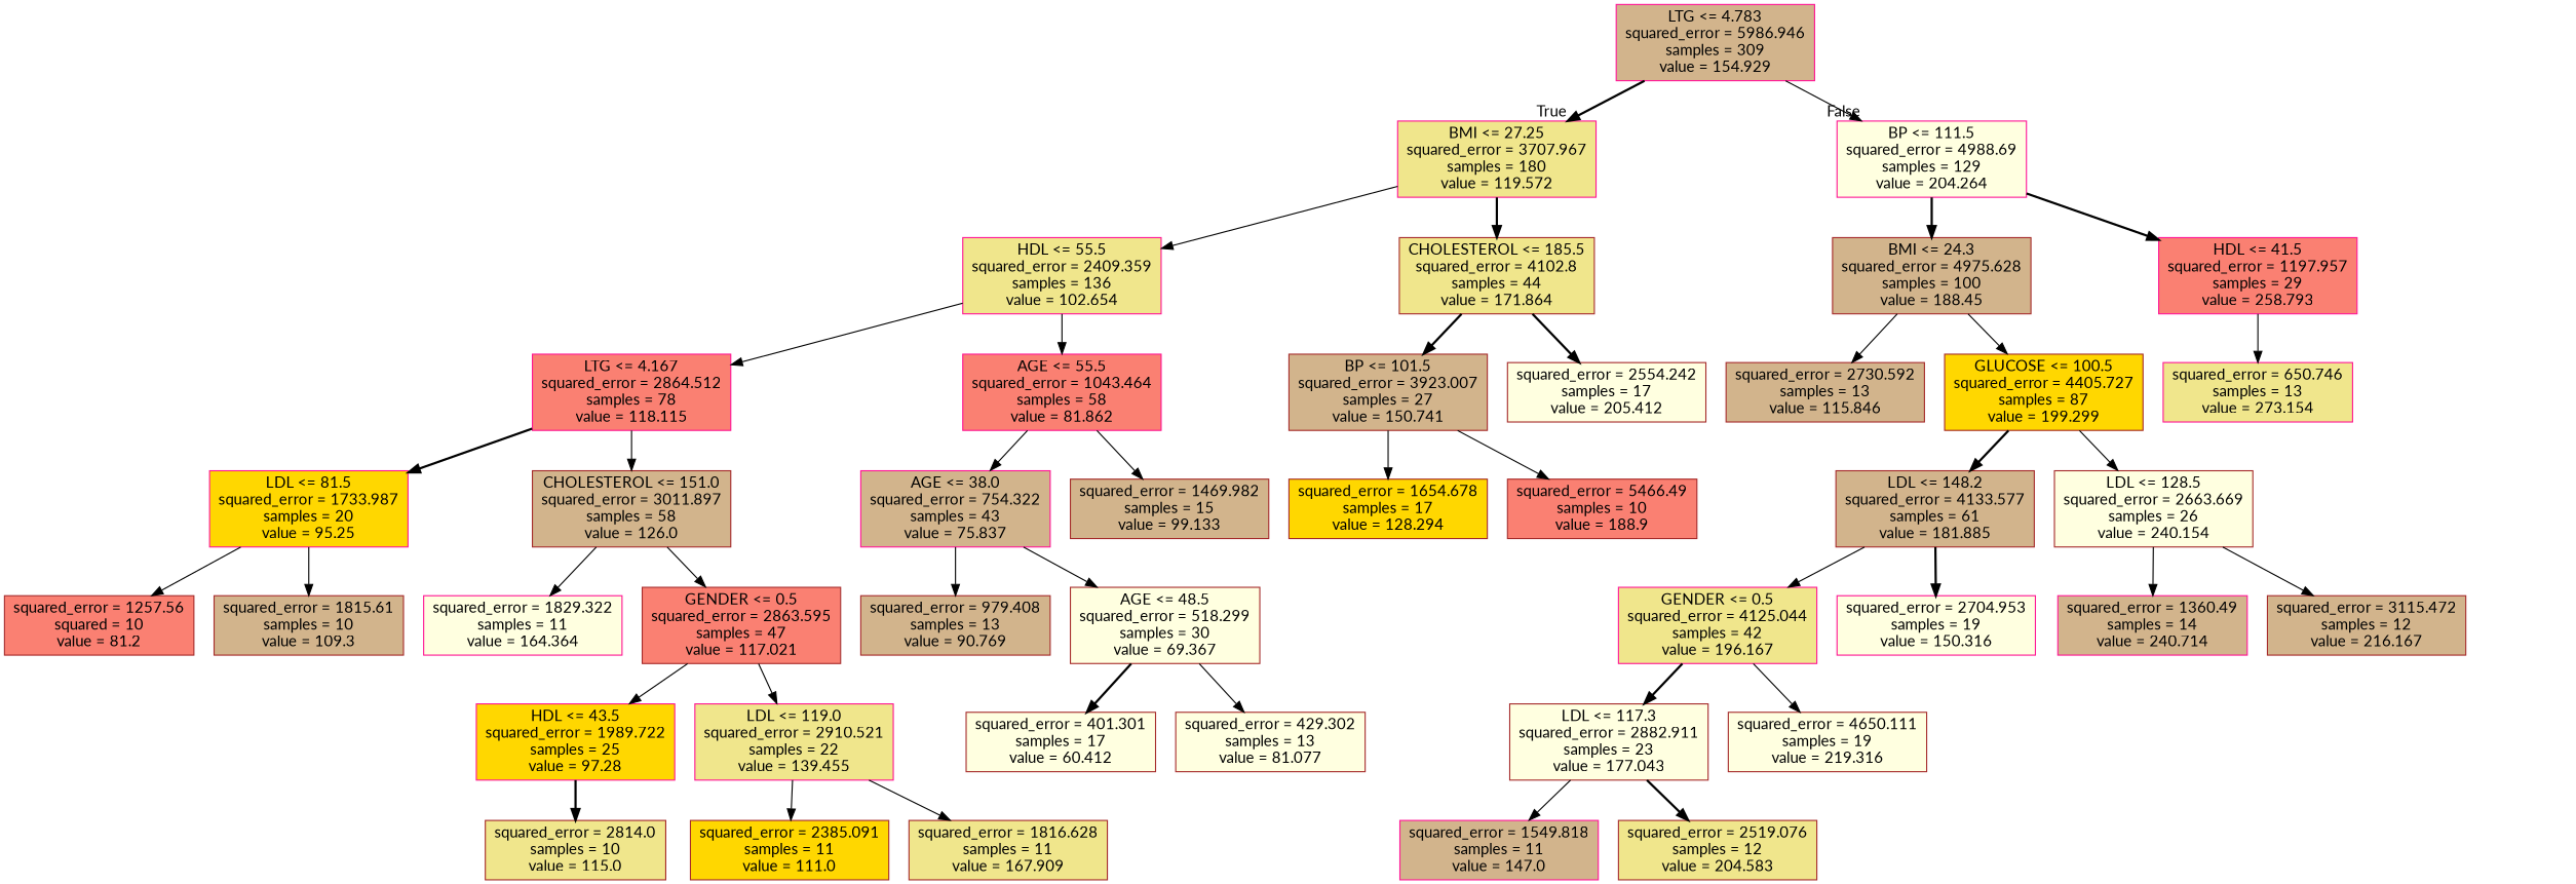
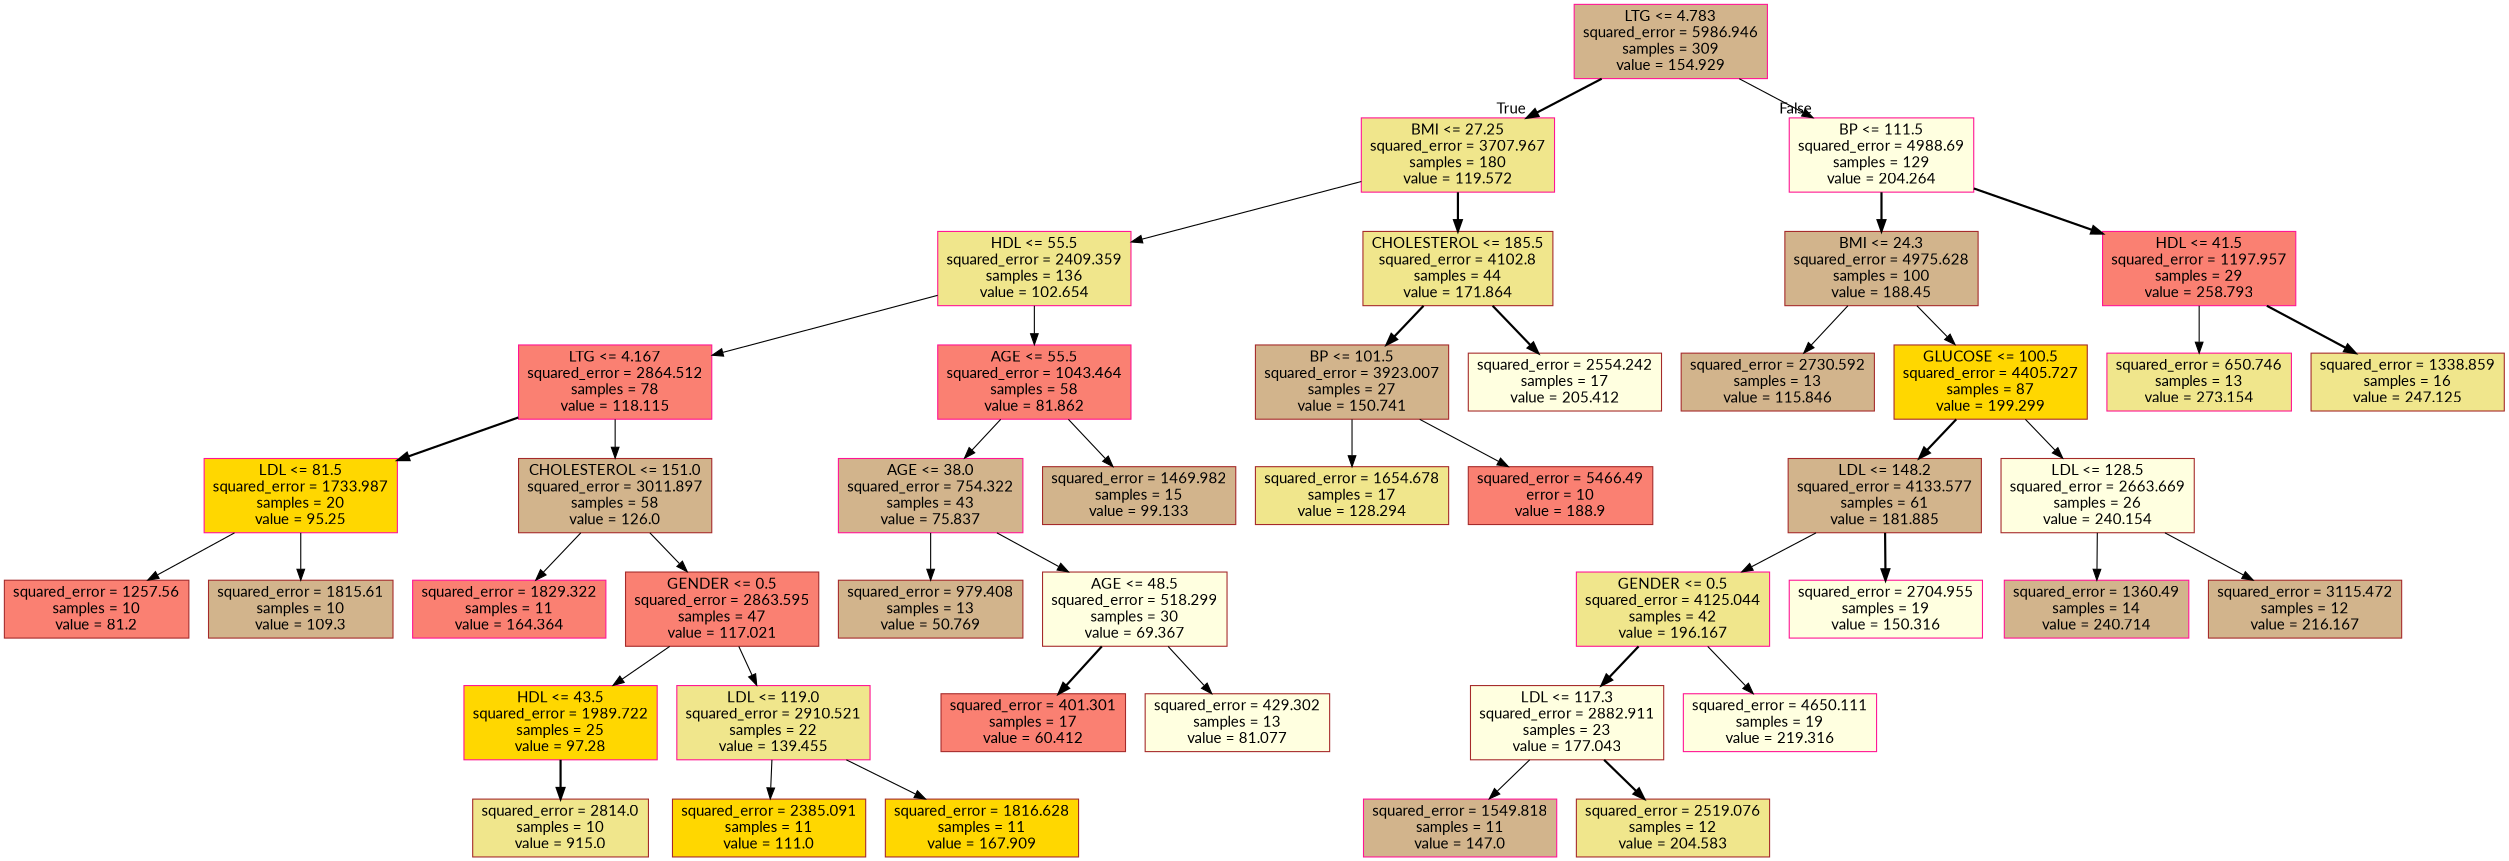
  digraph {
    fontname=Lato
    node [color=brown fillcolor=tan fontname=Lato shape=box style=filled]
    edge [fontname=Lato style=solid]
    n1 [color=deeppink label="LTG <= 4.783\nsquared_error = 5986.946\nsamples = 309\nvalue = 154.929"]
    n2 [color=deeppink fillcolor=khaki label="BMI <= 27.25\nsquared_error = 3707.967\nsamples = 180\nvalue = 119.572"]
    n3 [color=deeppink fillcolor=lightyellow label="BP <= 111.5\nsquared_error = 4988.69\nsamples = 129\nvalue = 204.264"]
    n4 [color=deeppink fillcolor=khaki label="HDL <= 55.5\nsquared_error = 2409.359\nsamples = 136\nvalue = 102.654"]
    n5 [fillcolor=khaki label="CHOLESTEROL <= 185.5\nsquared_error = 4102.8\nsamples = 44\nvalue = 171.864"]
    n6 [label="BMI <= 24.3\nsquared_error = 4975.628\nsamples = 100\nvalue = 188.45"]
    n7 [color=deeppink fillcolor=salmon label="HDL <= 41.5\nsquared_error = 1197.957\nsamples = 29\nvalue = 258.793"]
    n8 [color=deeppink fillcolor=salmon label="LTG <= 4.167\nsquared_error = 2864.512\nsamples = 78\nvalue = 118.115"]
    n9 [color=deeppink fillcolor=salmon label="AGE <= 55.5\nsquared_error = 1043.464\nsamples = 58\nvalue = 81.862"]
    n10 [label="BP <= 101.5\nsquared_error = 3923.007\nsamples = 27\nvalue = 150.741"]
    n11 [fillcolor=lightyellow label="squared_error = 2554.242\nsamples = 17\nvalue = 205.412"]
    n12 [color=deeppink fillcolor=gold label="LDL <= 81.5\nsquared_error = 1733.987\nsamples = 20\nvalue = 95.25"]
    n13 [label="CHOLESTEROL <= 151.0\nsquared_error = 3011.897\nsamples = 58\nvalue = 126.0"]
    n14 [color=deeppink label="AGE <= 38.0\nsquared_error = 754.322\nsamples = 43\nvalue = 75.837"]
    n15 [label="squared_error = 1469.982\nsamples = 15\nvalue = 99.133"]
-   n16 [fillcolor=salmon label="squared_error = 1257.56\nsquared = 10\nvalue = 81.2"]
+   n16 [fillcolor=salmon label="squared_error = 1257.56\nsamples = 10\nvalue = 81.2"]
    n17 [label="squared_error = 1815.61\nsamples = 10\nvalue = 109.3"]
-   n18 [color=deeppink fillcolor=lightyellow label="squared_error = 1829.322\nsamples = 11\nvalue = 164.364"]
+   n18 [color=deeppink fillcolor=salmon label="squared_error = 1829.322\nsamples = 11\nvalue = 164.364"]
    n19 [fillcolor=salmon label="GENDER <= 0.5\nsquared_error = 2863.595\nsamples = 47\nvalue = 117.021"]
    n20 [color=deeppink fillcolor=gold label="HDL <= 43.5\nsquared_error = 1989.722\nsamples = 25\nvalue = 97.28"]
    n21 [color=deeppink fillcolor=khaki label="LDL <= 119.0\nsquared_error = 2910.521\nsamples = 22\nvalue = 139.455"]
-   n22 [fillcolor=khaki label="squared_error = 2814.0\nsamples = 10\nvalue = 115.0"]
+   n22 [fillcolor=khaki label="squared_error = 2814.0\nsamples = 10\nvalue = 915.0"]
    n23 [fillcolor=gold label="squared_error = 2385.091\nsamples = 11\nvalue = 111.0"]
-   n24 [fillcolor=khaki label="squared_error = 1816.628\nsamples = 11\nvalue = 167.909"]
-   n25 [label="squared_error = 979.408\nsamples = 13\nvalue = 90.769"]
+   n24 [fillcolor=gold label="squared_error = 1816.628\nsamples = 11\nvalue = 167.909"]
+   n25 [label="squared_error = 979.408\nsamples = 13\nvalue = 50.769"]
    n26 [fillcolor=lightyellow label="AGE <= 48.5\nsquared_error = 518.299\nsamples = 30\nvalue = 69.367"]
-   n27 [fillcolor=lightyellow label="squared_error = 401.301\nsamples = 17\nvalue = 60.412"]
+   n27 [fillcolor=salmon label="squared_error = 401.301\nsamples = 17\nvalue = 60.412"]
    n28 [fillcolor=lightyellow label="squared_error = 429.302\nsamples = 13\nvalue = 81.077"]
-   n29 [fillcolor=gold label="squared_error = 1654.678\nsamples = 17\nvalue = 128.294"]
-   n30 [fillcolor=salmon label="squared_error = 5466.49\nsamples = 10\nvalue = 188.9"]
+   n29 [fillcolor=khaki label="squared_error = 1654.678\nsamples = 17\nvalue = 128.294"]
+   n30 [fillcolor=salmon label="squared_error = 5466.49\nerror = 10\nvalue = 188.9"]
    n31 [label="squared_error = 2730.592\nsamples = 13\nvalue = 115.846"]
    n32 [fillcolor=gold label="GLUCOSE <= 100.5\nsquared_error = 4405.727\nsamples = 87\nvalue = 199.299"]
    n33 [color=deeppink fillcolor=khaki label="squared_error = 650.746\nsamples = 13\nvalue = 273.154"]
+   n34 [fillcolor=khaki label="squared_error = 1338.859\nsamples = 16\nvalue = 247.125"]
    n35 [label="LDL <= 148.2\nsquared_error = 4133.577\nsamples = 61\nvalue = 181.885"]
    n36 [fillcolor=lightyellow label="LDL <= 128.5\nsquared_error = 2663.669\nsamples = 26\nvalue = 240.154"]
    n37 [color=deeppink fillcolor=khaki label="GENDER <= 0.5\nsquared_error = 4125.044\nsamples = 42\nvalue = 196.167"]
-   n38 [color=deeppink fillcolor=lightyellow label="squared_error = 2704.953\nsamples = 19\nvalue = 150.316"]
+   n38 [color=deeppink fillcolor=lightyellow label="squared_error = 2704.955\nsamples = 19\nvalue = 150.316"]
    n39 [color=deeppink label="squared_error = 1360.49\nsamples = 14\nvalue = 240.714"]
    n40 [label="squared_error = 3115.472\nsamples = 12\nvalue = 216.167"]
    n41 [fillcolor=lightyellow label="LDL <= 117.3\nsquared_error = 2882.911\nsamples = 23\nvalue = 177.043"]
-   n42 [fillcolor=lightyellow label="squared_error = 4650.111\nsamples = 19\nvalue = 219.316"]
+   n42 [color=deeppink fillcolor=lightyellow label="squared_error = 4650.111\nsamples = 19\nvalue = 219.316"]
    n43 [color=deeppink label="squared_error = 1549.818\nsamples = 11\nvalue = 147.0"]
    n44 [fillcolor=khaki label="squared_error = 2519.076\nsamples = 12\nvalue = 204.583"]
    n1 -> n2 [headlabel=True labelangle=45 labeldistance=2.5 style=bold]
    n1 -> n3 [headlabel=False labelangle=-45 labeldistance=2.5]
    n2 -> n4
    n2 -> n5 [style=bold]
    n3 -> n6 [style=bold]
    n3 -> n7 [style=bold]
    n4 -> n8
    n4 -> n9
    n5 -> n10 [style=bold]
    n5 -> n11 [style=bold]
    n6 -> n31
    n6 -> n32
    n7 -> n33
+   n7 -> n34 [style=bold]
    n8 -> n12 [style=bold]
    n8 -> n13
    n9 -> n14
    n9 -> n15
    n10 -> n29
    n10 -> n30
    n12 -> n16
    n12 -> n17
    n13 -> n18
    n13 -> n19
    n14 -> n25
    n14 -> n26
    n19 -> n20
    n19 -> n21
    n20 -> n22 [style=bold]
    n21 -> n23
    n21 -> n24
    n26 -> n27 [style=bold]
    n26 -> n28
    n32 -> n35 [style=bold]
    n32 -> n36
    n35 -> n37
    n35 -> n38 [style=bold]
    n36 -> n39
    n36 -> n40
    n37 -> n41 [style=bold]
    n37 -> n42
    n41 -> n43
    n41 -> n44 [style=bold]
  }
